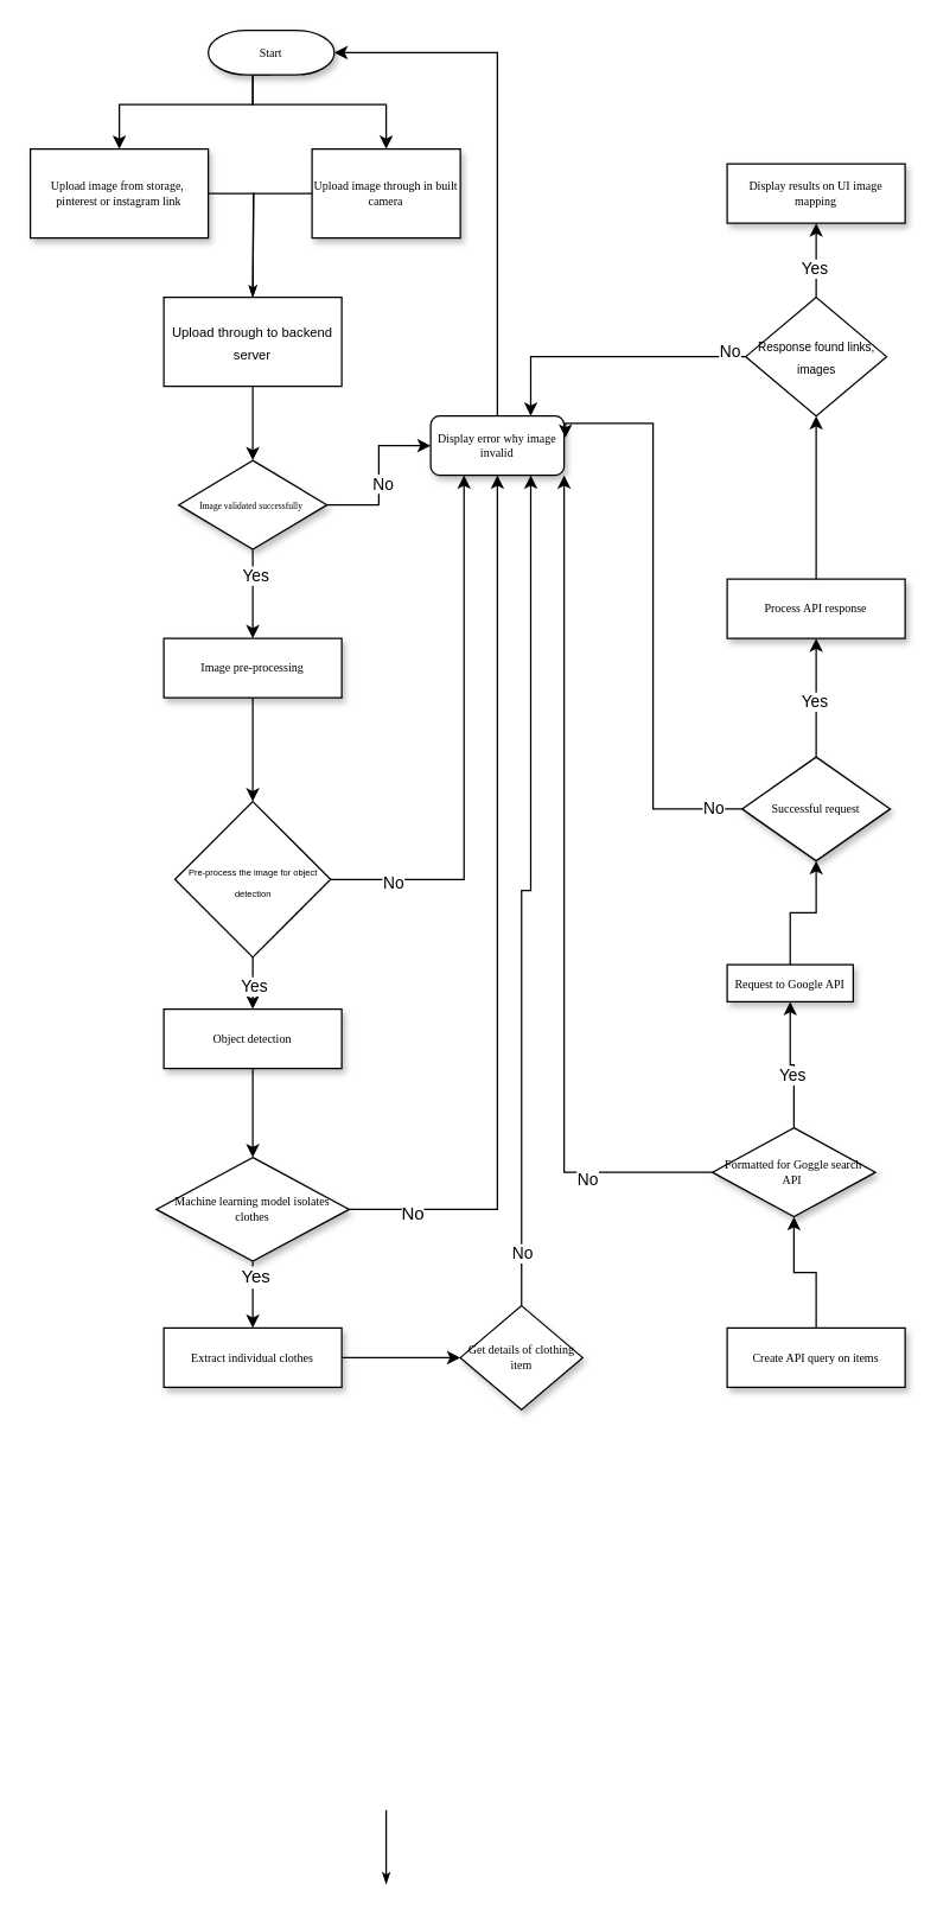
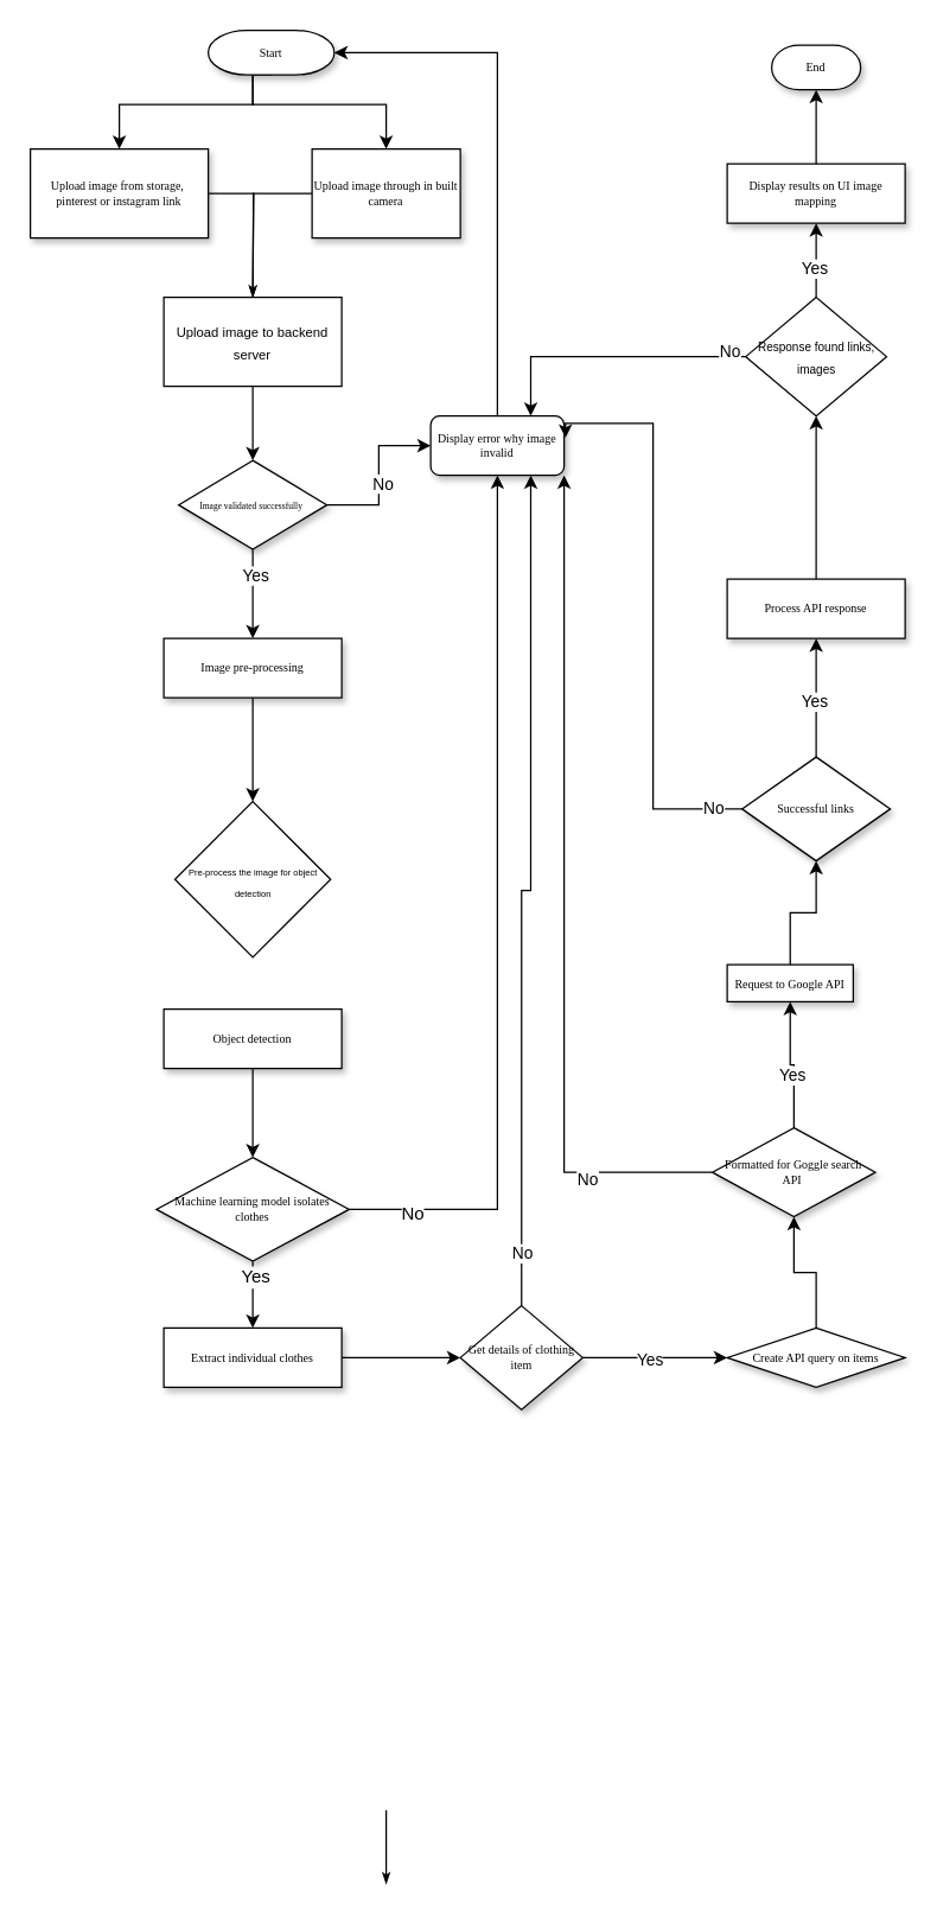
  <mxCell id="0" />
  <mxCell id="1" parent="0" />
  <mxCell id="2" style="edgeStyle=orthogonalEdgeStyle;rounded=0;html=1;labelBackgroundColor=none;startSize=5;endArrow=classicThin;endFill=1;endSize=5;jettySize=auto;orthogonalLoop=1;strokeWidth=1;fontFamily=Verdana;fontSize=8" parent="1" source="3" edge="1"><mxGeometry relative="1" as="geometry"><mxPoint x="170" y="200" as="targetPoint" /></mxGeometry></mxCell>
  <mxCell id="3" value="Upload image from storage,&amp;nbsp; pinterest or instagram link" style="shape=trapezoid;whiteSpace=wrap;html=1;rounded=0;shadow=1;labelBackgroundColor=none;strokeWidth=1;fontFamily=Verdana;fontSize=8;align=center;flipV=1;size=0;" parent="1" vertex="1"><mxGeometry x="20" y="100" width="120" height="60" as="geometry" /></mxCell>
  <mxCell id="4" style="edgeStyle=orthogonalEdgeStyle;rounded=0;html=1;labelBackgroundColor=none;startSize=5;endArrow=classicThin;endFill=1;endSize=5;jettySize=auto;orthogonalLoop=1;strokeWidth=1;fontFamily=Verdana;fontSize=8" parent="1" source="5" edge="1"><mxGeometry relative="1" as="geometry"><mxPoint x="170" y="200" as="targetPoint" /></mxGeometry></mxCell>
  <mxCell id="5" value="Upload image through in built camera" style="rounded=0;whiteSpace=wrap;html=1;shadow=1;labelBackgroundColor=none;strokeWidth=1;fontFamily=Verdana;fontSize=8;align=center;" parent="1" vertex="1"><mxGeometry x="210" y="100" width="100" height="60" as="geometry" /></mxCell>
  <mxCell id="6" value="" style="edgeStyle=orthogonalEdgeStyle;rounded=0;orthogonalLoop=1;jettySize=auto;html=1;" edge="1" parent="1" source="10" target="11"><mxGeometry relative="1" as="geometry" /></mxCell>
  <mxCell id="7" value="&lt;font style=&quot;font-size: 11px;&quot;&gt;No&lt;/font&gt;" style="edgeLabel;html=1;align=center;verticalAlign=middle;resizable=0;points=[];" vertex="1" connectable="0" parent="6"><mxGeometry x="-0.129" y="-2" relative="1" as="geometry"><mxPoint y="-2" as="offset" /></mxGeometry></mxCell>
  <mxCell id="8" value="" style="edgeStyle=orthogonalEdgeStyle;rounded=0;orthogonalLoop=1;jettySize=auto;html=1;" edge="1" parent="1" source="10" target="14"><mxGeometry relative="1" as="geometry" /></mxCell>
  <mxCell id="9" value="&lt;font style=&quot;font-size: 11px;&quot;&gt;Yes&lt;/font&gt;" style="edgeLabel;html=1;align=center;verticalAlign=middle;resizable=0;points=[];" vertex="1" connectable="0" parent="8"><mxGeometry x="-0.436" y="1" relative="1" as="geometry"><mxPoint as="offset" /></mxGeometry></mxCell>
  <mxCell id="10" value="&lt;font style=&quot;font-size: 6px;&quot;&gt;Image validated successfully&amp;nbsp;&lt;/font&gt;" style="rhombus;whiteSpace=wrap;html=1;rounded=0;shadow=1;labelBackgroundColor=none;strokeWidth=1;fontFamily=Verdana;fontSize=8;align=center;" parent="1" vertex="1"><mxGeometry x="120" y="310" width="100" height="60" as="geometry" /></mxCell>
  <mxCell id="11" value="Display error why image invalid" style="rounded=1;whiteSpace=wrap;html=1;shadow=1;labelBackgroundColor=none;strokeWidth=1;fontFamily=Verdana;fontSize=8;align=center;" parent="1" vertex="1"><mxGeometry x="290" y="280" width="90" height="40" as="geometry" /></mxCell>
  <mxCell id="12" value="Display results on UI image mapping" style="whiteSpace=wrap;html=1;rounded=0;shadow=1;labelBackgroundColor=none;strokeWidth=1;fontFamily=Verdana;fontSize=8;align=center;" parent="1" vertex="1"><mxGeometry x="490" y="110" width="120" height="40" as="geometry" /></mxCell>
  <mxCell id="13" value="" style="edgeStyle=orthogonalEdgeStyle;rounded=0;orthogonalLoop=1;jettySize=auto;html=1;" edge="1" parent="1" source="14" target="31"><mxGeometry relative="1" as="geometry" /></mxCell>
  <mxCell id="14" value="Image pre-processing" style="whiteSpace=wrap;html=1;rounded=0;shadow=1;labelBackgroundColor=none;strokeWidth=1;fontFamily=Verdana;fontSize=8;align=center;spacing=6;" parent="1" vertex="1"><mxGeometry x="110" y="430" width="120" height="40" as="geometry" /></mxCell>
  <mxCell id="15" value="" style="edgeStyle=orthogonalEdgeStyle;rounded=0;orthogonalLoop=1;jettySize=auto;html=1;" edge="1" parent="1" source="16" target="21"><mxGeometry relative="1" as="geometry" /></mxCell>
  <mxCell id="16" value="Object detection" style="whiteSpace=wrap;html=1;rounded=0;shadow=1;labelBackgroundColor=none;strokeWidth=1;fontFamily=Verdana;fontSize=8;align=center;" parent="1" vertex="1"><mxGeometry x="110" y="680" width="120" height="40" as="geometry" /></mxCell>
  <mxCell id="17" style="edgeStyle=orthogonalEdgeStyle;rounded=0;orthogonalLoop=1;jettySize=auto;html=1;entryX=0.5;entryY=1;entryDx=0;entryDy=0;" edge="1" parent="1" source="21" target="11"><mxGeometry relative="1" as="geometry" /></mxCell>
  <mxCell id="18" value="&lt;font style=&quot;font-size: 12px;&quot;&gt;No&lt;/font&gt;" style="edgeLabel;html=1;align=center;verticalAlign=middle;resizable=0;points=[];" vertex="1" connectable="0" parent="17"><mxGeometry x="-0.858" y="-2" relative="1" as="geometry"><mxPoint as="offset" /></mxGeometry></mxCell>
  <mxCell id="19" value="" style="edgeStyle=orthogonalEdgeStyle;rounded=0;orthogonalLoop=1;jettySize=auto;html=1;" edge="1" parent="1" source="21" target="23"><mxGeometry relative="1" as="geometry" /></mxCell>
  <mxCell id="20" value="&lt;font style=&quot;font-size: 12px;&quot;&gt;Yes&lt;/font&gt;" style="edgeLabel;html=1;align=center;verticalAlign=middle;resizable=0;points=[];" vertex="1" connectable="0" parent="19"><mxGeometry x="-0.558" y="1" relative="1" as="geometry"><mxPoint as="offset" /></mxGeometry></mxCell>
  <mxCell id="21" value="Machine learning model isolates clothes" style="rhombus;whiteSpace=wrap;html=1;rounded=0;shadow=1;labelBackgroundColor=none;strokeWidth=1;fontFamily=Verdana;fontSize=8;align=center;" parent="1" vertex="1"><mxGeometry x="105" y="780" width="130" height="70" as="geometry" /></mxCell>
  <mxCell id="22" value="" style="edgeStyle=orthogonalEdgeStyle;rounded=0;orthogonalLoop=1;jettySize=auto;html=1;" edge="1" parent="1" source="23" target="39"><mxGeometry relative="1" as="geometry" /></mxCell>
  <mxCell id="23" value="Extract individual clothes" style="whiteSpace=wrap;html=1;rounded=0;shadow=1;labelBackgroundColor=none;strokeWidth=1;fontFamily=Verdana;fontSize=8;align=center;" parent="1" vertex="1"><mxGeometry x="110" y="895" width="120" height="40" as="geometry" /></mxCell>
  <mxCell id="24" style="edgeStyle=orthogonalEdgeStyle;rounded=0;html=1;labelBackgroundColor=none;startSize=5;endArrow=classicThin;endFill=1;endSize=5;jettySize=auto;orthogonalLoop=1;strokeWidth=1;fontFamily=Verdana;fontSize=8" parent="1" edge="1"><mxGeometry relative="1" as="geometry"><mxPoint x="260" y="1220" as="sourcePoint" /><mxPoint x="260" y="1270" as="targetPoint" /></mxGeometry></mxCell>
- <mxCell id="25" value="&lt;font style=&quot;font-size: 9px;&quot;&gt;Upload through to backend server&lt;/font&gt;" style="rounded=0;whiteSpace=wrap;html=1;" vertex="1" parent="1"><mxGeometry x="110" y="200" width="120" height="60" as="geometry" /></mxCell>
+ <mxCell id="25" value="&lt;font style=&quot;font-size: 9px;&quot;&gt;Upload image to backend server&lt;/font&gt;" style="rounded=0;whiteSpace=wrap;html=1;" vertex="1" parent="1"><mxGeometry x="110" y="200" width="120" height="60" as="geometry" /></mxCell>
  <mxCell id="26" value="" style="endArrow=classic;html=1;rounded=0;exitX=0.5;exitY=1;exitDx=0;exitDy=0;entryX=0.5;entryY=0;entryDx=0;entryDy=0;" edge="1" parent="1" source="25" target="10"><mxGeometry width="50" height="50" relative="1" as="geometry"><mxPoint x="380" y="270" as="sourcePoint" /><mxPoint x="430" y="220" as="targetPoint" /></mxGeometry></mxCell>
- <mxCell id="27" value="" style="edgeStyle=orthogonalEdgeStyle;rounded=0;orthogonalLoop=1;jettySize=auto;html=1;" edge="1" parent="1" source="31" target="16"><mxGeometry relative="1" as="geometry" /></mxCell>
- <mxCell id="28" value="&lt;font style=&quot;font-size: 11px;&quot;&gt;Yes&lt;/font&gt;" style="edgeLabel;html=1;align=center;verticalAlign=middle;resizable=0;points=[];" vertex="1" connectable="0" parent="27"><mxGeometry x="-0.164" relative="1" as="geometry"><mxPoint as="offset" /></mxGeometry></mxCell>
- <mxCell id="29" style="edgeStyle=orthogonalEdgeStyle;rounded=0;orthogonalLoop=1;jettySize=auto;html=1;entryX=0.25;entryY=1;entryDx=0;entryDy=0;" edge="1" parent="1" source="31" target="11"><mxGeometry relative="1" as="geometry" /></mxCell>
- <mxCell id="30" value="No" style="edgeLabel;html=1;align=center;verticalAlign=middle;resizable=0;points=[];" vertex="1" connectable="0" parent="29"><mxGeometry x="-0.768" y="-2" relative="1" as="geometry"><mxPoint as="offset" /></mxGeometry></mxCell>
  <mxCell id="31" value="&lt;font style=&quot;font-size: 6px;&quot;&gt;Pre-process the image for object detection&lt;br&gt;&lt;/font&gt;" style="rhombus;whiteSpace=wrap;html=1;" vertex="1" parent="1"><mxGeometry x="117.5" y="540" width="105" height="105" as="geometry" /></mxCell>
  <mxCell id="32" style="edgeStyle=orthogonalEdgeStyle;rounded=0;orthogonalLoop=1;jettySize=auto;html=1;exitX=0.5;exitY=1;exitDx=0;exitDy=0;exitPerimeter=0;entryX=0.5;entryY=0;entryDx=0;entryDy=0;" edge="1" parent="1" source="34" target="3"><mxGeometry relative="1" as="geometry"><Array as="points"><mxPoint x="170" y="70" /><mxPoint x="80" y="70" /></Array></mxGeometry></mxCell>
  <mxCell id="33" style="edgeStyle=orthogonalEdgeStyle;rounded=0;orthogonalLoop=1;jettySize=auto;html=1;entryX=0.5;entryY=0;entryDx=0;entryDy=0;" edge="1" parent="1" source="34" target="5"><mxGeometry relative="1" as="geometry"><Array as="points"><mxPoint x="170" y="70" /><mxPoint x="260" y="70" /></Array></mxGeometry></mxCell>
  <mxCell id="34" value="Start" style="strokeWidth=1;html=1;shape=mxgraph.flowchart.terminator;whiteSpace=wrap;rounded=0;shadow=1;labelBackgroundColor=none;fontFamily=Verdana;fontSize=8;align=center;" vertex="1" parent="1"><mxGeometry x="140" y="20" width="85" height="30" as="geometry" /></mxCell>
+ <mxCell id="35" value="" style="edgeStyle=orthogonalEdgeStyle;rounded=0;orthogonalLoop=1;jettySize=auto;html=1;" edge="1" parent="1" source="39" target="41"><mxGeometry relative="1" as="geometry" /></mxCell>
+ <mxCell id="36" value="&lt;font style=&quot;font-size: 11px;&quot;&gt;Yes&lt;/font&gt;" style="edgeLabel;html=1;align=center;verticalAlign=middle;resizable=0;points=[];" vertex="1" connectable="0" parent="35"><mxGeometry x="-0.072" y="-1" relative="1" as="geometry"><mxPoint as="offset" /></mxGeometry></mxCell>
  <mxCell id="37" style="edgeStyle=orthogonalEdgeStyle;rounded=0;orthogonalLoop=1;jettySize=auto;html=1;entryX=0.75;entryY=1;entryDx=0;entryDy=0;" edge="1" parent="1" source="39" target="11"><mxGeometry relative="1" as="geometry" /></mxCell>
  <mxCell id="38" value="No" style="edgeLabel;html=1;align=center;verticalAlign=middle;resizable=0;points=[];" vertex="1" connectable="0" parent="37"><mxGeometry x="-0.874" relative="1" as="geometry"><mxPoint as="offset" /></mxGeometry></mxCell>
  <mxCell id="39" value="Get details of clothing item" style="rhombus;whiteSpace=wrap;html=1;rounded=0;shadow=1;labelBackgroundColor=none;strokeWidth=1;fontFamily=Verdana;fontSize=8;align=center;" vertex="1" parent="1"><mxGeometry x="310" y="880" width="82.5" height="70" as="geometry" /></mxCell>
  <mxCell id="40" value="" style="edgeStyle=orthogonalEdgeStyle;rounded=0;orthogonalLoop=1;jettySize=auto;html=1;" edge="1" parent="1" source="41" target="46"><mxGeometry relative="1" as="geometry" /></mxCell>
- <mxCell id="41" value="Create API query on items" style="whiteSpace=wrap;html=1;rounded=0;shadow=1;labelBackgroundColor=none;strokeWidth=1;fontFamily=Verdana;fontSize=8;align=center;" vertex="1" parent="1"><mxGeometry x="490" y="895" width="120" height="40" as="geometry" /></mxCell>
+ <mxCell id="41" value="Create API query on items" style="rhombus;whiteSpace=wrap;html=1;shadow=1;labelBackgroundColor=none;strokeWidth=1;fontFamily=Verdana;fontSize=8;align=center;" vertex="1" parent="1"><mxGeometry x="490" y="895" width="120" height="40" as="geometry" /></mxCell>
  <mxCell id="42" style="edgeStyle=orthogonalEdgeStyle;rounded=0;orthogonalLoop=1;jettySize=auto;html=1;entryX=1;entryY=1;entryDx=0;entryDy=0;" edge="1" parent="1" source="46" target="11"><mxGeometry relative="1" as="geometry" /></mxCell>
  <mxCell id="43" value="No" style="edgeLabel;html=1;align=center;verticalAlign=middle;resizable=0;points=[];" vertex="1" connectable="0" parent="42"><mxGeometry x="-0.702" y="4" relative="1" as="geometry"><mxPoint as="offset" /></mxGeometry></mxCell>
  <mxCell id="44" value="" style="edgeStyle=orthogonalEdgeStyle;rounded=0;orthogonalLoop=1;jettySize=auto;html=1;" edge="1" parent="1" source="46" target="48"><mxGeometry relative="1" as="geometry" /></mxCell>
  <mxCell id="45" value="Yes" style="edgeLabel;html=1;align=center;verticalAlign=middle;resizable=0;points=[];" vertex="1" connectable="0" parent="44"><mxGeometry x="-0.167" y="2" relative="1" as="geometry"><mxPoint as="offset" /></mxGeometry></mxCell>
  <mxCell id="46" value="Formatted for Goggle search API&amp;nbsp;" style="rhombus;whiteSpace=wrap;html=1;rounded=0;shadow=1;labelBackgroundColor=none;strokeWidth=1;fontFamily=Verdana;fontSize=8;align=center;" vertex="1" parent="1"><mxGeometry x="480" y="760" width="110" height="60" as="geometry" /></mxCell>
  <mxCell id="47" value="" style="edgeStyle=orthogonalEdgeStyle;rounded=0;orthogonalLoop=1;jettySize=auto;html=1;" edge="1" parent="1" source="48" target="53"><mxGeometry relative="1" as="geometry" /></mxCell>
  <mxCell id="48" value="Request to Google API" style="whiteSpace=wrap;html=1;rounded=0;shadow=1;labelBackgroundColor=none;strokeWidth=1;fontFamily=Verdana;fontSize=8;align=center;" vertex="1" parent="1"><mxGeometry x="490" y="650" width="85" height="25" as="geometry" /></mxCell>
  <mxCell id="49" style="edgeStyle=orthogonalEdgeStyle;rounded=0;orthogonalLoop=1;jettySize=auto;html=1;entryX=1.01;entryY=0.367;entryDx=0;entryDy=0;exitX=0;exitY=0.5;exitDx=0;exitDy=0;entryPerimeter=0;" edge="1" parent="1" source="53" target="11"><mxGeometry relative="1" as="geometry"><mxPoint x="502.5" y="560" as="sourcePoint" /><mxPoint x="342.5" y="380" as="targetPoint" /><Array as="points"><mxPoint x="440" y="545" /><mxPoint x="440" y="285" /></Array></mxGeometry></mxCell>
  <mxCell id="50" value="No" style="edgeLabel;html=1;align=center;verticalAlign=middle;resizable=0;points=[];" vertex="1" connectable="0" parent="49"><mxGeometry x="-0.899" y="-1" relative="1" as="geometry"><mxPoint as="offset" /></mxGeometry></mxCell>
  <mxCell id="51" value="" style="edgeStyle=orthogonalEdgeStyle;rounded=0;orthogonalLoop=1;jettySize=auto;html=1;" edge="1" parent="1" source="53" target="55"><mxGeometry relative="1" as="geometry" /></mxCell>
  <mxCell id="52" value="Yes" style="edgeLabel;html=1;align=center;verticalAlign=middle;resizable=0;points=[];" vertex="1" connectable="0" parent="51"><mxGeometry x="-0.045" y="2" relative="1" as="geometry"><mxPoint as="offset" /></mxGeometry></mxCell>
- <mxCell id="53" value="Successful request" style="rhombus;whiteSpace=wrap;html=1;rounded=0;shadow=1;labelBackgroundColor=none;strokeWidth=1;fontFamily=Verdana;fontSize=8;align=center;" vertex="1" parent="1"><mxGeometry x="500" y="510" width="100" height="70" as="geometry" /></mxCell>
+ <mxCell id="53" value="Successful links" style="rhombus;whiteSpace=wrap;html=1;rounded=0;shadow=1;labelBackgroundColor=none;strokeWidth=1;fontFamily=Verdana;fontSize=8;align=center;" vertex="1" parent="1"><mxGeometry x="500" y="510" width="100" height="70" as="geometry" /></mxCell>
  <mxCell id="54" value="" style="edgeStyle=orthogonalEdgeStyle;rounded=0;orthogonalLoop=1;jettySize=auto;html=1;" edge="1" parent="1" source="55" target="60"><mxGeometry relative="1" as="geometry" /></mxCell>
  <mxCell id="55" value="Process API response" style="whiteSpace=wrap;html=1;rounded=0;shadow=1;labelBackgroundColor=none;strokeWidth=1;fontFamily=Verdana;fontSize=8;align=center;" vertex="1" parent="1"><mxGeometry x="490" y="390" width="120" height="40" as="geometry" /></mxCell>
  <mxCell id="56" style="edgeStyle=orthogonalEdgeStyle;rounded=0;orthogonalLoop=1;jettySize=auto;html=1;entryX=0.75;entryY=0;entryDx=0;entryDy=0;" edge="1" parent="1" source="60" target="11"><mxGeometry relative="1" as="geometry" /></mxCell>
  <mxCell id="57" value="No" style="edgeLabel;html=1;align=center;verticalAlign=middle;resizable=0;points=[];" vertex="1" connectable="0" parent="56"><mxGeometry x="-0.867" y="-4" relative="1" as="geometry"><mxPoint x="1" as="offset" /></mxGeometry></mxCell>
  <mxCell id="58" value="" style="edgeStyle=orthogonalEdgeStyle;rounded=0;orthogonalLoop=1;jettySize=auto;html=1;" edge="1" parent="1" source="60" target="12"><mxGeometry relative="1" as="geometry" /></mxCell>
  <mxCell id="59" value="Yes" style="edgeLabel;html=1;align=center;verticalAlign=middle;resizable=0;points=[];" vertex="1" connectable="0" parent="58"><mxGeometry x="-0.214" y="2" relative="1" as="geometry"><mxPoint as="offset" /></mxGeometry></mxCell>
  <mxCell id="60" value="&lt;font style=&quot;font-size: 8px;&quot;&gt;Response found links, images&lt;/font&gt;" style="rhombus;whiteSpace=wrap;html=1;" vertex="1" parent="1"><mxGeometry x="502.5" y="200" width="95" height="80" as="geometry" /></mxCell>
+ <mxCell id="61" value="End" style="strokeWidth=1;html=1;shape=mxgraph.flowchart.terminator;whiteSpace=wrap;rounded=0;shadow=1;labelBackgroundColor=none;fontFamily=Verdana;fontSize=8;align=center;" vertex="1" parent="1"><mxGeometry x="520" y="30" width="60" height="30" as="geometry" /></mxCell>
+ <mxCell id="62" style="edgeStyle=orthogonalEdgeStyle;rounded=0;orthogonalLoop=1;jettySize=auto;html=1;entryX=0.5;entryY=1;entryDx=0;entryDy=0;entryPerimeter=0;" edge="1" parent="1" source="12" target="61"><mxGeometry relative="1" as="geometry" /></mxCell>
  <mxCell id="63" style="edgeStyle=orthogonalEdgeStyle;rounded=0;orthogonalLoop=1;jettySize=auto;html=1;entryX=1;entryY=0.5;entryDx=0;entryDy=0;entryPerimeter=0;" edge="1" parent="1" source="11" target="34"><mxGeometry relative="1" as="geometry"><Array as="points"><mxPoint x="335" y="35" /></Array></mxGeometry></mxCell>
